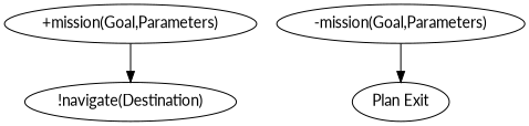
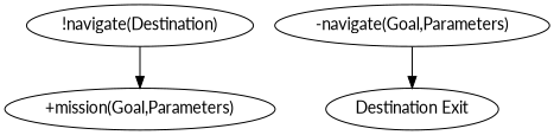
  digraph {
    fontname=Lato
    node [fontname=Lato]
    edge [fontname=Lato]
    n1 [label="+mission(Goal,Parameters)"]
    n2 [label="!navigate(Destination)"]
-   n3 [label="Plan Exit"]
-   n4 [label="-mission(Goal,Parameters)"]
-   n1 -> n2
+   n3 [label="Destination Exit"]
+   n4 [label="-navigate(Goal,Parameters)"]
+   n2 -> n1
    n4 -> n3
  }
